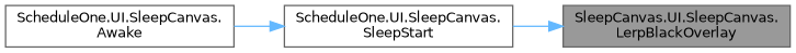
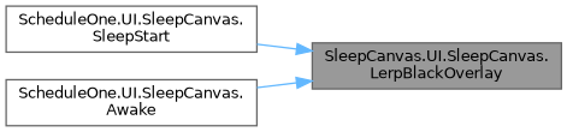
  digraph {
    rankdir=RL
    node [color=grey40 fillcolor=white fontname=Helvetica fontsize=10 shape=box style=filled]
    edge [color=steelblue1 dir=back fontname=Helvetica fontsize=10 labelfontname=Helvetica labelfontsize=10 style=solid]
    n1 [color=gray40 fillcolor=grey60 fontcolor=black height=0.2 label="SleepCanvas.UI.SleepCanvas.\lLerpBlackOverlay" width=0.4]
    n2 [height=0.2 label="ScheduleOne.UI.SleepCanvas.\lSleepStart" width=0.4]
    n3 [height=0.2 label="ScheduleOne.UI.SleepCanvas.\lAwake" width=0.4]
    n1 -> n2
-   n2 -> n3
+   n1 -> n3
  }
